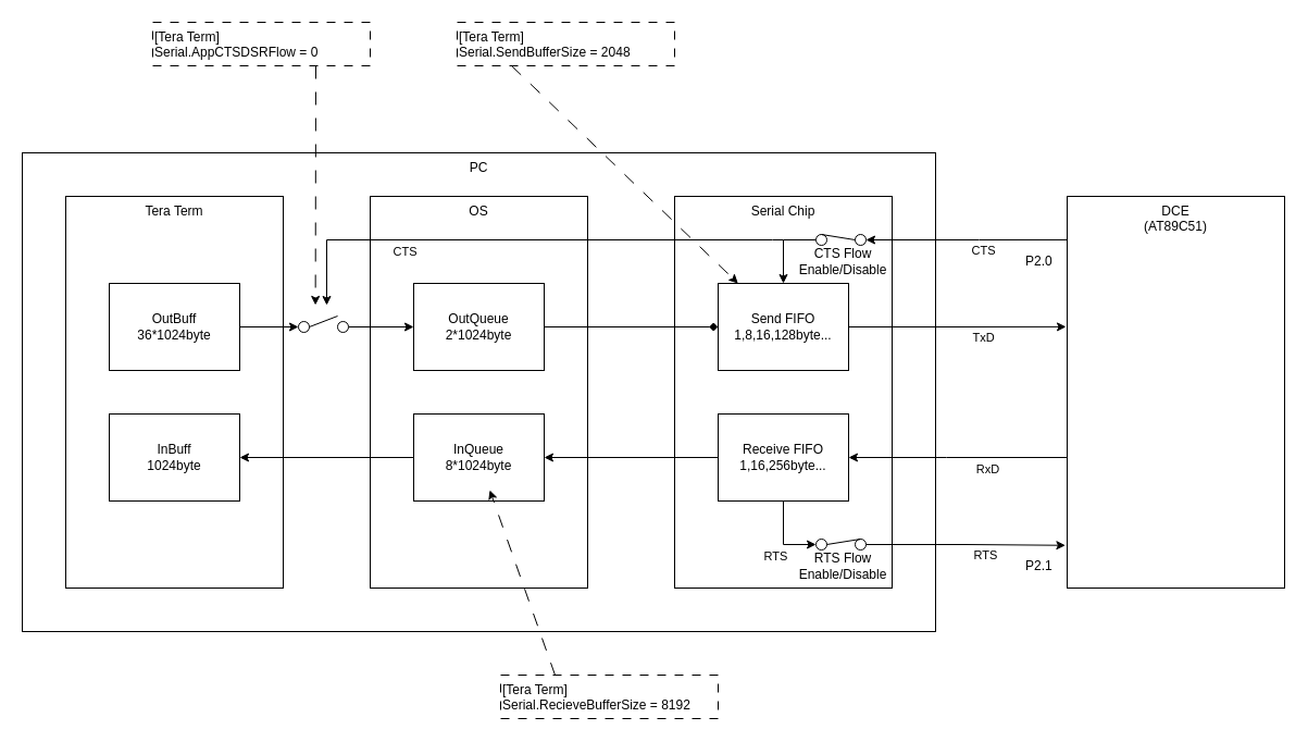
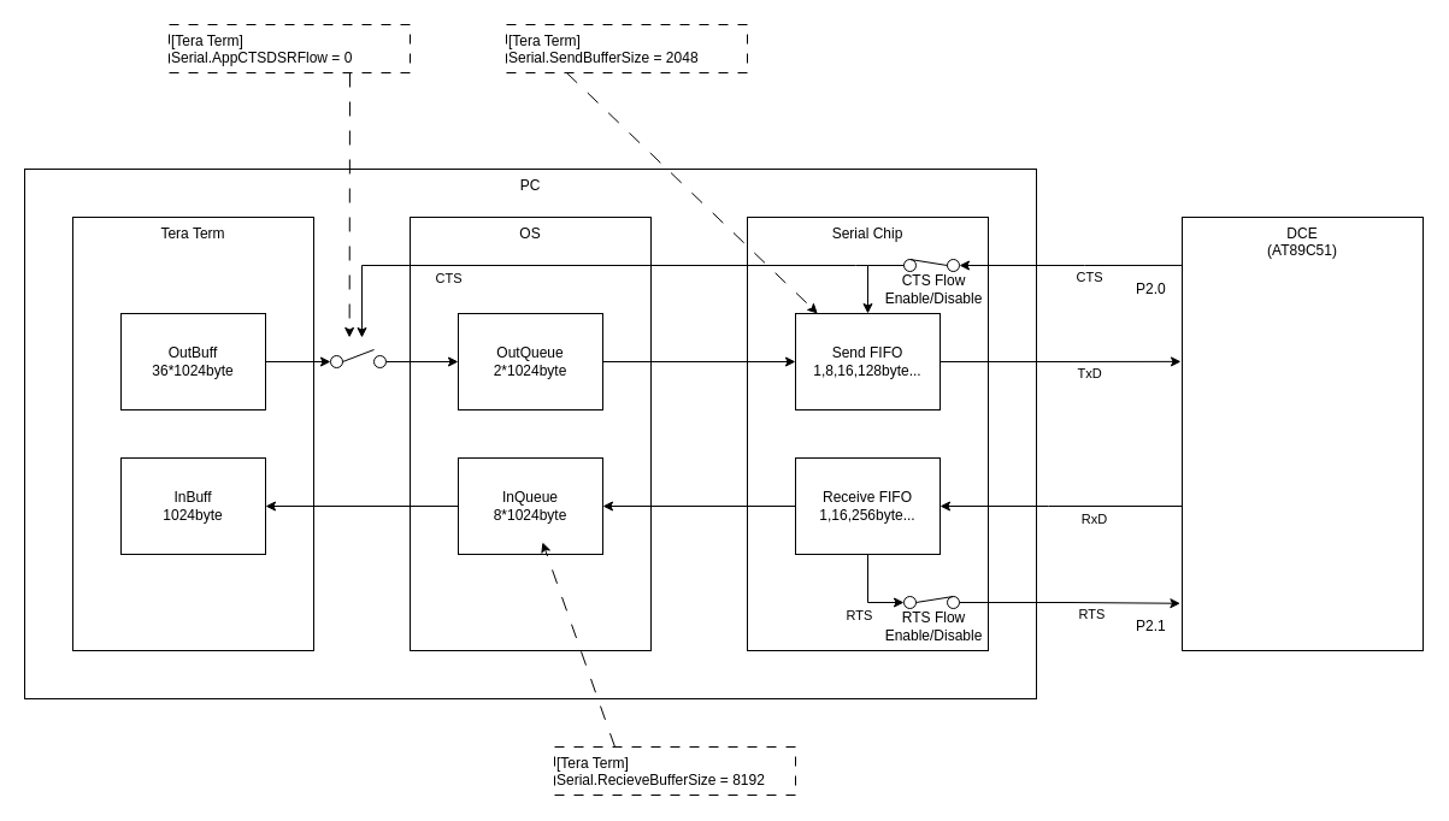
  <mxCell id="0" />
  <mxCell id="1" parent="0" />
  <mxCell id="2" value="PC" style="rounded=0;whiteSpace=wrap;html=1;verticalAlign=top;" parent="1" vertex="1"><mxGeometry x="20" y="140" width="840" height="440" as="geometry" /></mxCell>
  <mxCell id="3" value="Serial Chip" style="rounded=0;whiteSpace=wrap;html=1;verticalAlign=top;" parent="1" vertex="1"><mxGeometry x="620" y="180" width="200" height="360" as="geometry" /></mxCell>
  <mxCell id="4" value="OS" style="rounded=0;whiteSpace=wrap;html=1;verticalAlign=top;" parent="1" vertex="1"><mxGeometry x="340" y="180" width="200" height="360" as="geometry" /></mxCell>
  <mxCell id="5" value="Tera Term" style="rounded=0;whiteSpace=wrap;html=1;verticalAlign=top;" parent="1" vertex="1"><mxGeometry x="60" y="180" width="200" height="360" as="geometry" /></mxCell>
  <mxCell id="6" style="edgeStyle=orthogonalEdgeStyle;rounded=0;orthogonalLoop=1;jettySize=auto;html=1;entryX=0;entryY=0.5;entryDx=0;entryDy=0;" parent="1" source="7" target="20" edge="1"><mxGeometry relative="1" as="geometry"><mxPoint x="280" y="300" as="targetPoint" /></mxGeometry></mxCell>
  <mxCell id="7" value="OutBuff&lt;br&gt;36*1024byte" style="rounded=0;whiteSpace=wrap;html=1;" parent="1" vertex="1"><mxGeometry x="100" y="260" width="120" height="80" as="geometry" /></mxCell>
- <mxCell id="8" style="edgeStyle=orthogonalEdgeStyle;rounded=0;orthogonalLoop=1;jettySize=auto;html=1;entryX=0;entryY=0.5;entryDx=0;entryDy=0;endArrow=diamond;" parent="1" source="9" target="12" edge="1"><mxGeometry relative="1" as="geometry" /></mxCell>
+ <mxCell id="8" style="edgeStyle=orthogonalEdgeStyle;rounded=0;orthogonalLoop=1;jettySize=auto;html=1;entryX=0;entryY=0.5;entryDx=0;entryDy=0;" parent="1" source="9" target="12" edge="1"><mxGeometry relative="1" as="geometry" /></mxCell>
  <mxCell id="9" value="OutQueue&lt;br&gt;2*1024byte" style="rounded=0;whiteSpace=wrap;html=1;" parent="1" vertex="1"><mxGeometry x="380" y="260" width="120" height="80" as="geometry" /></mxCell>
  <mxCell id="10" style="edgeStyle=orthogonalEdgeStyle;rounded=0;orthogonalLoop=1;jettySize=auto;html=1;entryX=-0.005;entryY=0.333;entryDx=0;entryDy=0;entryPerimeter=0;" parent="1" source="12" target="29" edge="1"><mxGeometry relative="1" as="geometry"><mxPoint x="940" y="300" as="targetPoint" /></mxGeometry></mxCell>
  <mxCell id="11" value="TxD" style="edgeLabel;html=1;align=center;verticalAlign=middle;resizable=0;points=[];" parent="10" vertex="1" connectable="0"><mxGeometry x="0.203" y="1" relative="1" as="geometry"><mxPoint x="4" y="11" as="offset" /></mxGeometry></mxCell>
  <mxCell id="12" value="Send FIFO&lt;br&gt;1,8,16,128byte..." style="rounded=0;whiteSpace=wrap;html=1;" parent="1" vertex="1"><mxGeometry x="660" y="260" width="120" height="80" as="geometry" /></mxCell>
  <mxCell id="13" style="edgeStyle=orthogonalEdgeStyle;rounded=0;orthogonalLoop=1;jettySize=auto;html=1;exitX=0.5;exitY=1;exitDx=0;exitDy=0;entryX=0;entryY=0.5;entryDx=0;entryDy=0;" parent="1" source="16" target="35" edge="1"><mxGeometry relative="1" as="geometry"><mxPoint x="710" y="470" as="sourcePoint" /><mxPoint x="750" y="496" as="targetPoint" /><Array as="points"><mxPoint x="720" y="500" /></Array></mxGeometry></mxCell>
  <mxCell id="14" value="RTS" style="edgeLabel;html=1;align=center;verticalAlign=middle;resizable=0;points=[];" parent="13" vertex="1" connectable="0"><mxGeometry x="0.601" relative="1" as="geometry"><mxPoint x="-24" y="10" as="offset" /></mxGeometry></mxCell>
  <mxCell id="15" style="edgeStyle=orthogonalEdgeStyle;rounded=0;orthogonalLoop=1;jettySize=auto;html=1;" parent="1" source="16" target="18" edge="1"><mxGeometry relative="1" as="geometry" /></mxCell>
  <mxCell id="16" value="Receive FIFO&lt;br&gt;1,16,256byte..." style="rounded=0;whiteSpace=wrap;html=1;" parent="1" vertex="1"><mxGeometry x="660" y="380" width="120" height="80" as="geometry" /></mxCell>
  <mxCell id="17" style="edgeStyle=orthogonalEdgeStyle;rounded=0;orthogonalLoop=1;jettySize=auto;html=1;entryX=1;entryY=0.5;entryDx=0;entryDy=0;" parent="1" source="18" target="19" edge="1"><mxGeometry relative="1" as="geometry" /></mxCell>
  <mxCell id="18" value="InQueue&lt;br&gt;8*1024byte" style="rounded=0;whiteSpace=wrap;html=1;" parent="1" vertex="1"><mxGeometry x="380" y="380" width="120" height="80" as="geometry" /></mxCell>
  <mxCell id="19" value="InBuff&lt;br&gt;1024byte" style="rounded=0;whiteSpace=wrap;html=1;" parent="1" vertex="1"><mxGeometry x="100" y="380" width="120" height="80" as="geometry" /></mxCell>
  <mxCell id="20" value="" style="ellipse;whiteSpace=wrap;html=1;aspect=fixed;direction=east;" parent="1" vertex="1"><mxGeometry x="274" y="295" width="10" height="10" as="geometry" /></mxCell>
  <mxCell id="21" style="edgeStyle=orthogonalEdgeStyle;rounded=0;orthogonalLoop=1;jettySize=auto;html=1;entryX=0;entryY=0.5;entryDx=0;entryDy=0;" parent="1" source="22" target="9" edge="1"><mxGeometry relative="1" as="geometry" /></mxCell>
  <mxCell id="22" value="" style="ellipse;whiteSpace=wrap;html=1;aspect=fixed;direction=east;" parent="1" vertex="1"><mxGeometry x="310" y="295" width="10" height="10" as="geometry" /></mxCell>
  <mxCell id="23" value="" style="endArrow=none;html=1;rounded=0;exitX=1;exitY=0.5;exitDx=0;exitDy=0;" parent="1" source="20" edge="1"><mxGeometry width="50" height="50" relative="1" as="geometry"><mxPoint x="290" y="360" as="sourcePoint" /><mxPoint x="310" y="290" as="targetPoint" /></mxGeometry></mxCell>
  <mxCell id="24" value="CTS" style="edgeStyle=orthogonalEdgeStyle;rounded=0;orthogonalLoop=1;jettySize=auto;html=1;exitX=0;exitY=0.111;exitDx=0;exitDy=0;exitPerimeter=0;entryX=1;entryY=0.5;entryDx=0;entryDy=0;" parent="1" source="29" target="32" edge="1"><mxGeometry x="-0.167" y="10" relative="1" as="geometry"><mxPoint x="860" y="200" as="targetPoint" /><Array as="points"><mxPoint x="900" y="220" /></Array><mxPoint as="offset" /></mxGeometry></mxCell>
  <mxCell id="25" style="edgeStyle=orthogonalEdgeStyle;rounded=0;orthogonalLoop=1;jettySize=auto;html=1;" parent="1" edge="1"><mxGeometry relative="1" as="geometry"><mxPoint x="300" y="280" as="targetPoint" /><mxPoint x="720" y="220" as="sourcePoint" /><Array as="points"><mxPoint x="710" y="220" /><mxPoint x="300" y="220" /></Array></mxGeometry></mxCell>
  <mxCell id="26" value="CTS" style="edgeLabel;html=1;align=center;verticalAlign=middle;resizable=0;points=[];" parent="25" vertex="1" connectable="0"><mxGeometry x="-0.215" y="-2" relative="1" as="geometry"><mxPoint x="-161" y="12" as="offset" /></mxGeometry></mxCell>
  <mxCell id="27" style="edgeStyle=orthogonalEdgeStyle;rounded=0;orthogonalLoop=1;jettySize=auto;html=1;" parent="1" source="29" target="16" edge="1"><mxGeometry relative="1" as="geometry"><Array as="points"><mxPoint x="870" y="420" /><mxPoint x="870" y="420" /></Array></mxGeometry></mxCell>
  <mxCell id="28" value="RxD" style="edgeLabel;html=1;align=center;verticalAlign=middle;resizable=0;points=[];" parent="27" vertex="1" connectable="0"><mxGeometry x="-0.32" y="2" relative="1" as="geometry"><mxPoint x="-6" y="8" as="offset" /></mxGeometry></mxCell>
  <mxCell id="29" value="DCE&lt;br&gt;(AT89C51)" style="rounded=0;whiteSpace=wrap;html=1;verticalAlign=top;" parent="1" vertex="1"><mxGeometry x="981" y="180" width="200" height="360" as="geometry" /></mxCell>
  <mxCell id="30" style="edgeStyle=orthogonalEdgeStyle;rounded=0;orthogonalLoop=1;jettySize=auto;html=1;entryX=0.5;entryY=0;entryDx=0;entryDy=0;" parent="1" source="31" target="12" edge="1"><mxGeometry relative="1" as="geometry"><Array as="points"><mxPoint x="720" y="220" /></Array></mxGeometry></mxCell>
  <mxCell id="31" value="" style="ellipse;whiteSpace=wrap;html=1;aspect=fixed;direction=east;" parent="1" vertex="1"><mxGeometry x="750" y="215" width="10" height="10" as="geometry" /></mxCell>
  <mxCell id="32" value="" style="ellipse;whiteSpace=wrap;html=1;aspect=fixed;direction=east;" parent="1" vertex="1"><mxGeometry x="786" y="215" width="10" height="10" as="geometry" /></mxCell>
  <mxCell id="33" value="" style="endArrow=none;html=1;rounded=0;exitX=0;exitY=0.5;exitDx=0;exitDy=0;entryX=0.5;entryY=0;entryDx=0;entryDy=0;" parent="1" source="32" target="31" edge="1"><mxGeometry width="50" height="50" relative="1" as="geometry"><mxPoint x="766" y="290" as="sourcePoint" /><mxPoint x="786" y="220" as="targetPoint" /></mxGeometry></mxCell>
  <mxCell id="34" value="CTS Flow Enable/Disable" style="text;html=1;strokeColor=none;fillColor=none;align=center;verticalAlign=middle;whiteSpace=wrap;rounded=0;" parent="1" vertex="1"><mxGeometry x="730" y="225" width="90" height="30" as="geometry" /></mxCell>
  <mxCell id="35" value="" style="ellipse;whiteSpace=wrap;html=1;aspect=fixed;direction=east;" parent="1" vertex="1"><mxGeometry x="750" y="495" width="10" height="10" as="geometry" /></mxCell>
  <mxCell id="36" style="edgeStyle=orthogonalEdgeStyle;rounded=0;orthogonalLoop=1;jettySize=auto;html=1;entryX=-0.008;entryY=0.891;entryDx=0;entryDy=0;entryPerimeter=0;" parent="1" source="38" target="29" edge="1"><mxGeometry relative="1" as="geometry" /></mxCell>
  <mxCell id="37" value="RTS" style="edgeLabel;html=1;align=center;verticalAlign=middle;resizable=0;points=[];" parent="36" vertex="1" connectable="0"><mxGeometry x="0.236" relative="1" as="geometry"><mxPoint x="-4" y="9" as="offset" /></mxGeometry></mxCell>
  <mxCell id="38" value="" style="ellipse;whiteSpace=wrap;html=1;aspect=fixed;direction=east;" parent="1" vertex="1"><mxGeometry x="786" y="495" width="10" height="10" as="geometry" /></mxCell>
  <mxCell id="39" value="" style="endArrow=none;html=1;rounded=0;exitX=1;exitY=0.5;exitDx=0;exitDy=0;entryX=0.5;entryY=0;entryDx=0;entryDy=0;" parent="1" source="35" target="38" edge="1"><mxGeometry width="50" height="50" relative="1" as="geometry"><mxPoint x="766" y="560" as="sourcePoint" /><mxPoint x="786" y="490" as="targetPoint" /></mxGeometry></mxCell>
  <mxCell id="40" value="RTS Flow Enable/Disable" style="text;html=1;strokeColor=none;fillColor=none;align=center;verticalAlign=middle;whiteSpace=wrap;rounded=0;" parent="1" vertex="1"><mxGeometry x="730" y="505" width="90" height="30" as="geometry" /></mxCell>
  <mxCell id="41" value="P2.1" style="text;html=1;strokeColor=none;fillColor=none;align=left;verticalAlign=middle;whiteSpace=wrap;rounded=0;" parent="1" vertex="1"><mxGeometry x="941" y="505" width="60" height="30" as="geometry" /></mxCell>
  <mxCell id="42" value="P2.0" style="text;html=1;strokeColor=none;fillColor=none;align=left;verticalAlign=middle;whiteSpace=wrap;rounded=0;" parent="1" vertex="1"><mxGeometry x="941" y="225" width="60" height="30" as="geometry" /></mxCell>
  <mxCell id="43" style="rounded=0;orthogonalLoop=1;jettySize=auto;html=1;exitX=0.75;exitY=1;exitDx=0;exitDy=0;entryX=0.321;entryY=0.318;entryDx=0;entryDy=0;entryPerimeter=0;dashed=1;dashPattern=12 12;" parent="1" source="44" target="2" edge="1"><mxGeometry relative="1" as="geometry"><mxPoint x="200" y="100" as="targetPoint" /></mxGeometry></mxCell>
  <mxCell id="44" value="[Tera Term]&lt;br style=&quot;border-color: var(--border-color);&quot;&gt;&lt;div style=&quot;border-color: var(--border-color);&quot;&gt;&lt;span style=&quot;border-color: var(--border-color); background-color: initial;&quot;&gt;Serial.AppCTSDSRFlow = 0&lt;/span&gt;&lt;/div&gt;" style="text;html=1;strokeColor=default;fillColor=none;align=left;verticalAlign=top;whiteSpace=wrap;rounded=0;dashed=1;dashPattern=8 8;" parent="1" vertex="1"><mxGeometry x="140" y="20" width="200" height="40" as="geometry" /></mxCell>
  <mxCell id="45" value="&lt;div&gt;[Tera Term]&lt;/div&gt;&lt;div&gt;Serial.SendBufferSize = 2048&lt;/div&gt;" style="text;html=1;strokeColor=default;fillColor=none;align=left;verticalAlign=top;whiteSpace=wrap;rounded=0;dashed=1;dashPattern=8 8;" parent="1" vertex="1"><mxGeometry x="420" y="20" width="200" height="40" as="geometry" /></mxCell>
  <mxCell id="46" style="rounded=0;orthogonalLoop=1;jettySize=auto;html=1;exitX=0.25;exitY=1;exitDx=0;exitDy=0;dashed=1;dashPattern=12 12;" parent="1" source="45" target="12" edge="1"><mxGeometry relative="1" as="geometry"><mxPoint x="299.64" y="289.92" as="targetPoint" /><mxPoint x="246.5" y="80" as="sourcePoint" /></mxGeometry></mxCell>
  <mxCell id="47" value="&lt;div&gt;[Tera Term]&lt;/div&gt;&lt;div&gt;Serial.RecieveBufferSize = 8192&lt;/div&gt;" style="text;html=1;strokeColor=default;fillColor=none;align=left;verticalAlign=top;whiteSpace=wrap;rounded=0;dashed=1;dashPattern=8 8;" parent="1" vertex="1"><mxGeometry x="460" y="620" width="200" height="40" as="geometry" /></mxCell>
  <mxCell id="48" style="rounded=0;orthogonalLoop=1;jettySize=auto;html=1;exitX=0.25;exitY=0;exitDx=0;exitDy=0;entryX=0.583;entryY=0.875;entryDx=0;entryDy=0;entryPerimeter=0;dashed=1;dashPattern=12 12;" parent="1" source="47" target="18" edge="1"><mxGeometry relative="1" as="geometry"><mxPoint x="459.96" y="290" as="targetPoint" /><mxPoint x="477.5" y="70" as="sourcePoint" /></mxGeometry></mxCell>
